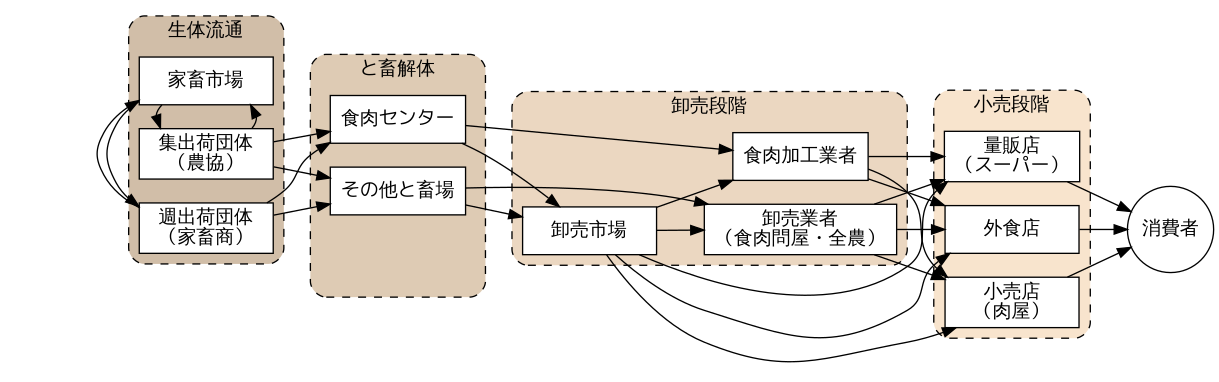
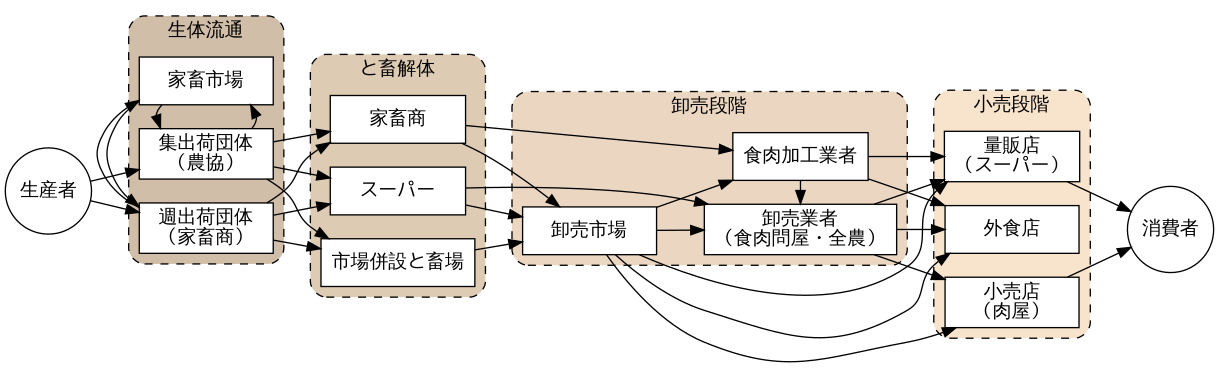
  digraph {
    fontname="DejaVu Sans Mono"
    rankdir=LR
    node [fillcolor=white fixedsize=false fontname="DejaVu Sans Mono" shape=box style=filled]
    edge [fontname="DejaVu Sans Mono"]
    "集出荷団体\n（農協）" [width=1.4]
    "家畜市場" [width=1.4]
    "週出荷団体\n（家畜商）" [width=1.4]
-   "食肉センター" [width=1.4]
-   "その他と畜場" [width=1.4]
+   "市場併設と畜場" [width=1.4]
+   "食肉センター" [width=1.4 label="家畜商"]
+   "その他と畜場" [width=1.4 label="スーパー"]
    "卸売業者\n（食肉問屋・全農）" [width=1.4]
    "食肉加工業者" [width=1.4]
    "卸売市場" [width=1.4]
    "量販店\n（スーパー）" [width=1.4]
    "外食店" [width=1.4]
    "小売店\n（肉屋）" [width=1.4]
    "消費者" [shape=circle width=0.9]
+   "生産者" [shape=circle width=0.9]
    subgraph cluster_1 {
      bgcolor="#d1bea8"
      label="生体流通"
      style="dashed,rounded"
      subgraph sub_2 {
        bgcolor="#d1bea8"
        label="生体流通"
        rank=same
        style="dashed,rounded"
        "集出荷団体\n（農協）"
        "家畜市場"
        "週出荷団体\n（家畜商）"
      }
    }
    subgraph cluster_3 {
      bgcolor="#decbb4"
      label="と畜解体"
      style="dashed,rounded"
      subgraph sub_4 {
        bgcolor="#decbb4"
        label="と畜解体"
        rank=same
        style="dashed,rounded"
+       "市場併設と畜場"
        "食肉センター"
        "その他と畜場"
      }
    }
    subgraph cluster_5 {
      bgcolor="#ebd7c1"
      label="卸売段階"
      style="dashed,rounded"
      "卸売市場"
      subgraph sub_6 {
        bgcolor="#ebd7c1"
        label="卸売段階"
        rank=same
        style="dashed,rounded"
        "卸売業者\n（食肉問屋・全農）"
        "食肉加工業者"
      }
    }
    subgraph cluster_7 {
      bgcolor="#f8e4cd"
      label="小売段階"
      style="dashed,rounded"
      subgraph sub_8 {
        bgcolor="#f8e4cd"
        label="小売段階"
        rank=same
        style="dashed,rounded"
        "量販店\n（スーパー）"
        "外食店"
        "小売店\n（肉屋）"
      }
    }
    "集出荷団体\n（農協）" -> "家畜市場"
+   "集出荷団体\n（農協）" -> "市場併設と畜場"
    "集出荷団体\n（農協）" -> "食肉センター"
    "集出荷団体\n（農協）" -> "その他と畜場"
    "家畜市場" -> "集出荷団体\n（農協）"
    "家畜市場" -> "週出荷団体\n（家畜商）"
    "週出荷団体\n（家畜商）" -> "家畜市場"
+   "週出荷団体\n（家畜商）" -> "市場併設と畜場"
    "週出荷団体\n（家畜商）" -> "食肉センター"
    "週出荷団体\n（家畜商）" -> "その他と畜場"
+   "市場併設と畜場" -> "卸売市場"
    "食肉センター" -> "食肉加工業者"
    "食肉センター" -> "卸売市場"
    "その他と畜場" -> "卸売業者\n（食肉問屋・全農）"
    "その他と畜場" -> "卸売市場"
    "卸売業者\n（食肉問屋・全農）" -> "量販店\n（スーパー）"
    "卸売業者\n（食肉問屋・全農）" -> "外食店"
    "卸売業者\n（食肉問屋・全農）" -> "小売店\n（肉屋）"
    "食肉加工業者" -> "量販店\n（スーパー）"
    "食肉加工業者" -> "外食店"
-   "食肉加工業者" -> "小売店\n（肉屋）"
+   "食肉加工業者" -> "卸売業者\n（食肉問屋・全農）"
    "卸売市場" -> "卸売業者\n（食肉問屋・全農）"
    "卸売市場" -> "食肉加工業者"
    "卸売市場" -> "量販店\n（スーパー）"
    "卸売市場" -> "外食店"
    "卸売市場" -> "小売店\n（肉屋）"
    "量販店\n（スーパー）" -> "消費者"
-   "外食店" -> "消費者"
    "小売店\n（肉屋）" -> "消費者"
+   "生産者" -> "集出荷団体\n（農協）"
+   "生産者" -> "週出荷団体\n（家畜商）"
  }
